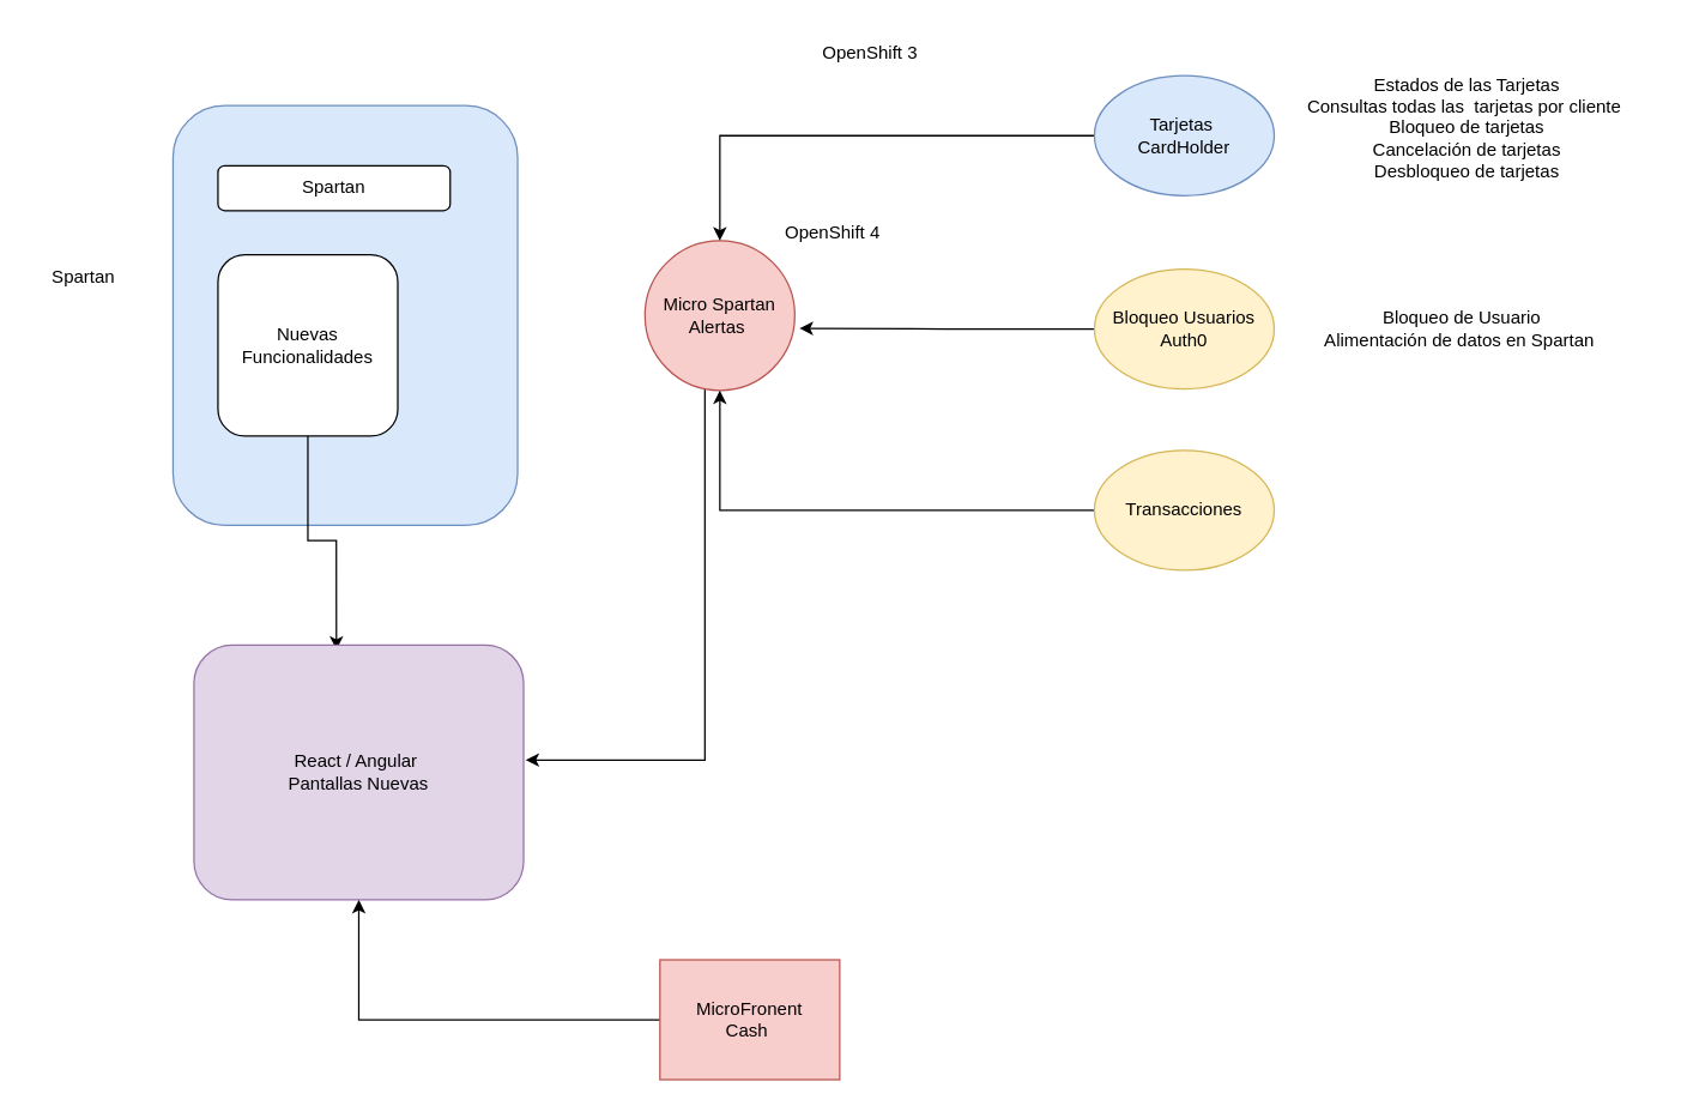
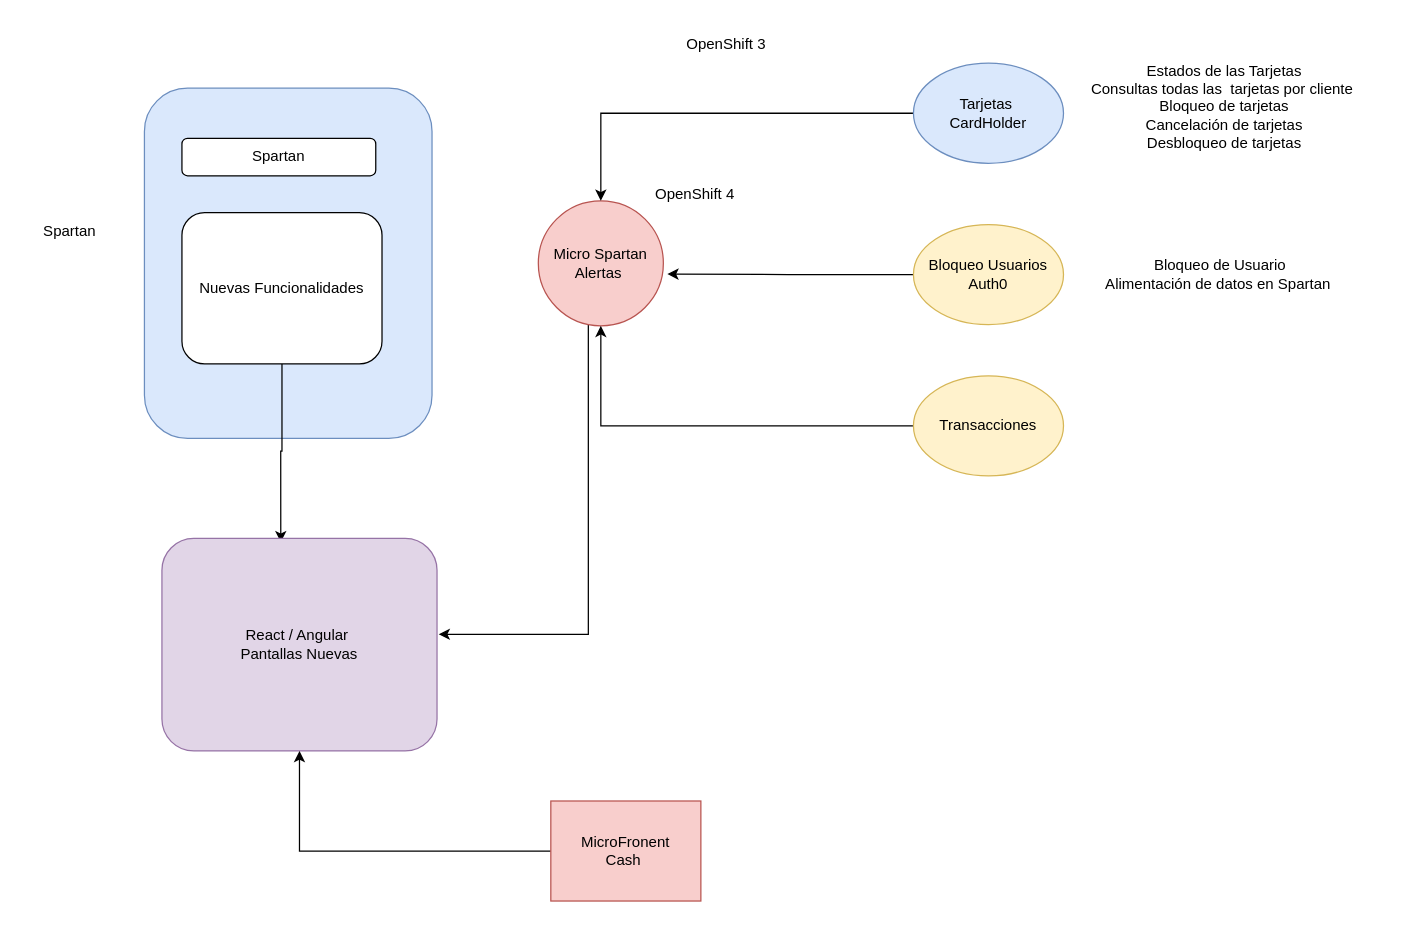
  <mxCell id="0" />
  <mxCell id="1" parent="0" />
  <mxCell id="2" style="edgeStyle=orthogonalEdgeStyle;rounded=0;orthogonalLoop=1;jettySize=auto;html=1;entryX=1.006;entryY=0.451;entryDx=0;entryDy=0;entryPerimeter=0;" edge="1" parent="1" source="3" target="19"><mxGeometry relative="1" as="geometry"><Array as="points"><mxPoint x="470" y="507" /></Array></mxGeometry></mxCell>
  <mxCell id="3" value="Micro Spartan Alertas&amp;nbsp;" style="ellipse;whiteSpace=wrap;html=1;aspect=fixed;fillColor=#f8cecc;strokeColor=#b85450;" vertex="1" parent="1"><mxGeometry x="430" y="160" width="100" height="100" as="geometry" /></mxCell>
  <mxCell id="4" style="edgeStyle=orthogonalEdgeStyle;rounded=0;orthogonalLoop=1;jettySize=auto;html=1;entryX=0.5;entryY=0;entryDx=0;entryDy=0;" edge="1" parent="1" source="5" target="3"><mxGeometry relative="1" as="geometry" /></mxCell>
  <mxCell id="5" value="Tarjetas&amp;nbsp;&lt;br&gt;CardHolder" style="ellipse;whiteSpace=wrap;html=1;fillColor=#dae8fc;strokeColor=#6c8ebf;" vertex="1" parent="1"><mxGeometry x="730" y="50" width="120" height="80" as="geometry" /></mxCell>
  <mxCell id="6" style="edgeStyle=orthogonalEdgeStyle;rounded=0;orthogonalLoop=1;jettySize=auto;html=1;entryX=1.032;entryY=0.586;entryDx=0;entryDy=0;entryPerimeter=0;" edge="1" parent="1" source="7" target="3"><mxGeometry relative="1" as="geometry" /></mxCell>
  <mxCell id="7" value="Bloqueo Usuarios Auth0" style="ellipse;whiteSpace=wrap;html=1;fillColor=#fff2cc;strokeColor=#d6b656;" vertex="1" parent="1"><mxGeometry x="730" y="179" width="120" height="80" as="geometry" /></mxCell>
  <mxCell id="8" style="edgeStyle=orthogonalEdgeStyle;rounded=0;orthogonalLoop=1;jettySize=auto;html=1;entryX=0.5;entryY=1;entryDx=0;entryDy=0;" edge="1" parent="1" source="9" target="3"><mxGeometry relative="1" as="geometry" /></mxCell>
  <mxCell id="9" value="Transacciones" style="ellipse;whiteSpace=wrap;html=1;fillColor=#fff2cc;strokeColor=#d6b656;" vertex="1" parent="1"><mxGeometry x="730" y="300" width="120" height="80" as="geometry" /></mxCell>
  <mxCell id="10" value="" style="rounded=1;whiteSpace=wrap;html=1;fillColor=#dae8fc;strokeColor=#6c8ebf;" vertex="1" parent="1"><mxGeometry x="115" y="70" width="230" height="280" as="geometry" /></mxCell>
  <mxCell id="11" style="edgeStyle=orthogonalEdgeStyle;rounded=0;orthogonalLoop=1;jettySize=auto;html=1;entryX=0.432;entryY=0.018;entryDx=0;entryDy=0;entryPerimeter=0;" edge="1" parent="1" source="12" target="19"><mxGeometry relative="1" as="geometry" /></mxCell>
- <mxCell id="12" value="Nuevas Funcionalidades" style="rounded=1;whiteSpace=wrap;html=1;" vertex="1" parent="1"><mxGeometry x="145" y="169.5" width="120" height="121" as="geometry" /></mxCell>
+ <mxCell id="12" value="Nuevas Funcionalidades" style="rounded=1;whiteSpace=wrap;html=1;" vertex="1" parent="1"><mxGeometry x="145" y="169.5" width="160" height="121" as="geometry" /></mxCell>
  <mxCell id="13" value="Spartan" style="rounded=1;whiteSpace=wrap;html=1;" vertex="1" parent="1"><mxGeometry x="145" y="110" width="155" height="30" as="geometry" /></mxCell>
  <mxCell id="14" value="Estados de las Tarjetas&amp;nbsp;&lt;br&gt;Consultas todas las&amp;nbsp; tarjetas por cliente&amp;nbsp;&amp;nbsp;&lt;br&gt;Bloqueo de tarjetas&amp;nbsp;&lt;br&gt;Cancelación de tarjetas&amp;nbsp;&lt;br&gt;Desbloqueo de tarjetas&amp;nbsp;" style="text;html=1;align=center;verticalAlign=middle;resizable=0;points=[];autosize=1;strokeColor=none;fillColor=none;" vertex="1" parent="1"><mxGeometry x="860" y="40" width="240" height="90" as="geometry" /></mxCell>
  <mxCell id="15" value="Bloqueo de Usuario&lt;br&gt;Alimentación de datos en Spartan&amp;nbsp;" style="text;html=1;align=center;verticalAlign=middle;resizable=0;points=[];autosize=1;strokeColor=none;fillColor=none;" vertex="1" parent="1"><mxGeometry x="870" y="199" width="210" height="40" as="geometry" /></mxCell>
  <mxCell id="16" value="OpenShift 4" style="text;html=1;align=center;verticalAlign=middle;resizable=0;points=[];autosize=1;strokeColor=none;fillColor=none;" vertex="1" parent="1"><mxGeometry x="510" y="139.5" width="90" height="30" as="geometry" /></mxCell>
  <mxCell id="17" value="OpenShift 3" style="text;html=1;align=center;verticalAlign=middle;resizable=0;points=[];autosize=1;strokeColor=none;fillColor=none;" vertex="1" parent="1"><mxGeometry x="535" y="20" width="90" height="30" as="geometry" /></mxCell>
  <mxCell id="18" value="Spartan" style="text;html=1;align=center;verticalAlign=middle;resizable=0;points=[];autosize=1;strokeColor=none;fillColor=none;" vertex="1" parent="1"><mxGeometry x="20" y="169.5" width="70" height="30" as="geometry" /></mxCell>
  <mxCell id="19" value="React / Angular&amp;nbsp;&lt;br&gt;Pantallas Nuevas" style="rounded=1;whiteSpace=wrap;html=1;fillColor=#e1d5e7;strokeColor=#9673a6;" vertex="1" parent="1"><mxGeometry x="129" y="430" width="220" height="170" as="geometry" /></mxCell>
  <mxCell id="20" style="edgeStyle=orthogonalEdgeStyle;rounded=0;orthogonalLoop=1;jettySize=auto;html=1;entryX=0.5;entryY=1;entryDx=0;entryDy=0;" edge="1" parent="1" source="21" target="19"><mxGeometry relative="1" as="geometry" /></mxCell>
  <mxCell id="21" value="MicroFronent&lt;br&gt;Cash&amp;nbsp;" style="whiteSpace=wrap;html=1;fillColor=#f8cecc;strokeColor=#b85450;rounded=0;" vertex="1" parent="1"><mxGeometry x="440" y="640" width="120" height="80" as="geometry" /></mxCell>
